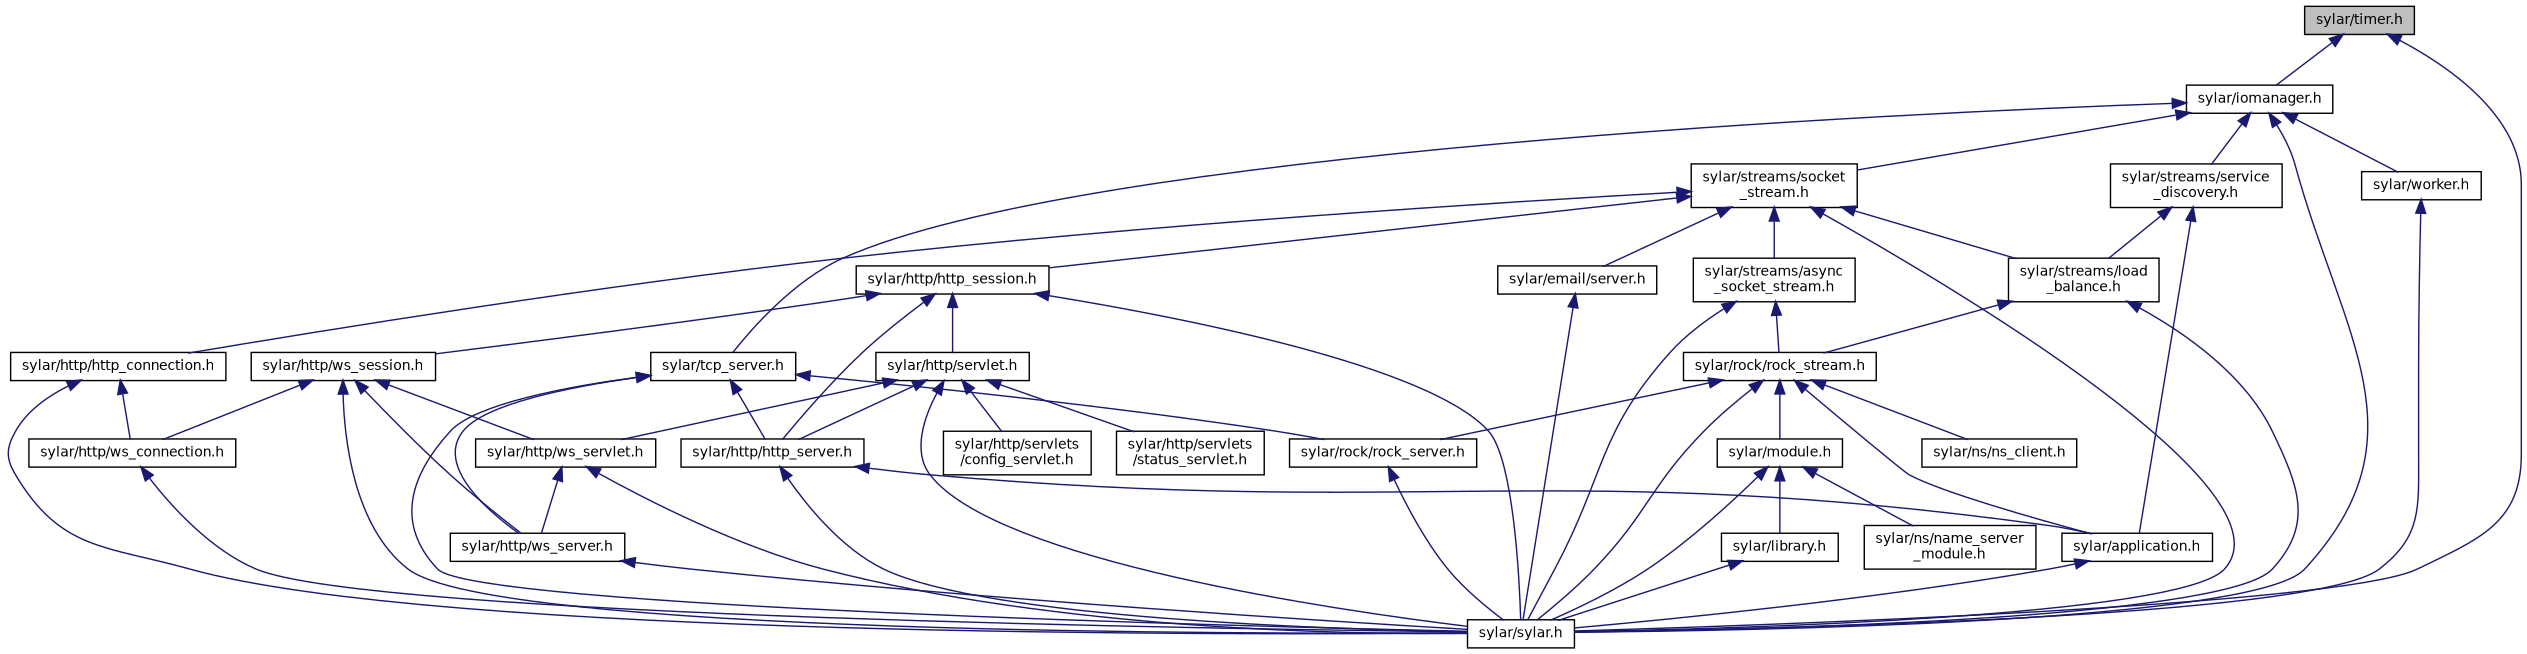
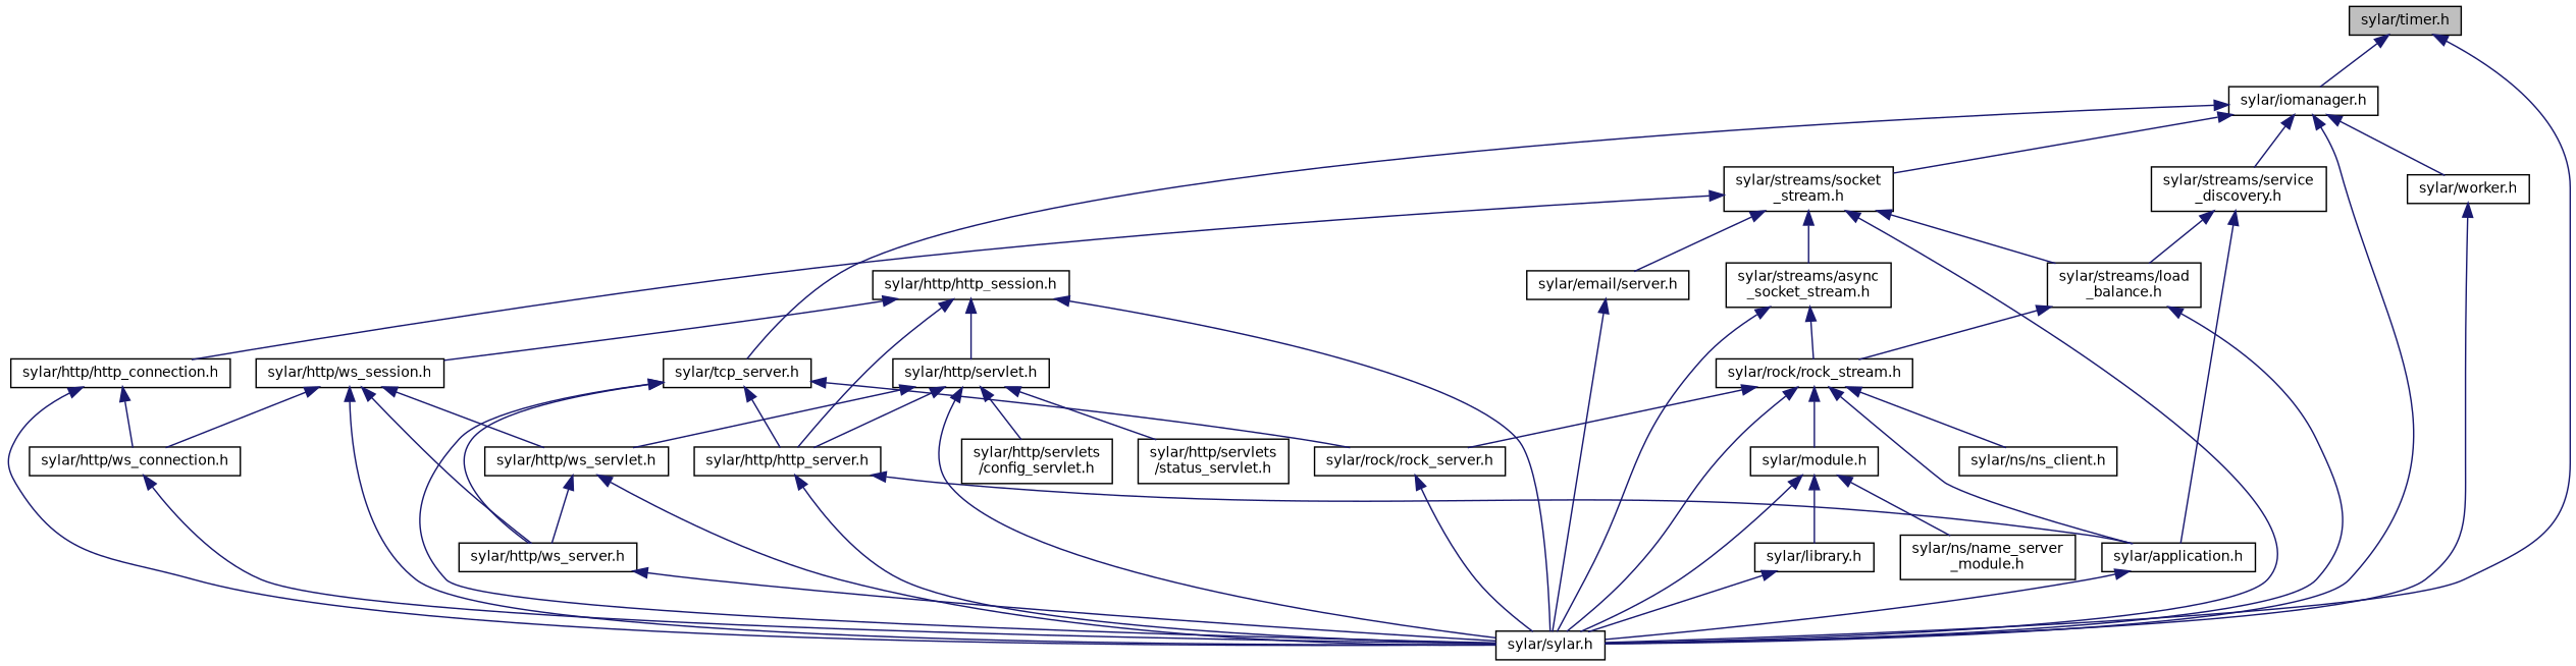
  digraph {
    node [color=black fillcolor=white fontname=Helvetica fontsize=10 shape=record style=filled]
    edge [color=midnightblue dir=back fontname=Helvetica fontsize=10 labelfontname=Helvetica labelfontsize=10 style=solid]
    n1 [fillcolor=grey75 fontcolor=black height=0.2 label="sylar/timer.h" width=0.4]
    n2 [height=0.2 label="sylar/iomanager.h" width=0.4]
    n3 [height=0.2 label="sylar/sylar.h" width=0.4]
    n4 [height=0.2 label="sylar/tcp_server.h" width=0.4]
    n5 [height=0.2 label="sylar/streams/socket\l_stream.h" width=0.4]
    n6 [height=0.2 label="sylar/streams/service\l_discovery.h" width=0.4]
    n7 [height=0.2 label="sylar/worker.h" width=0.4]
    n8 [height=0.2 label="sylar/http/http_server.h" width=0.4]
    n9 [height=0.2 label="sylar/http/ws_server.h" width=0.4]
    n10 [height=0.2 label="sylar/rock/rock_server.h" width=0.4]
    n11 [height=0.2 label="sylar/http/http_session.h" width=0.4]
    n12 [height=0.2 label="sylar/streams/async\l_socket_stream.h" width=0.4]
    n13 [height=0.2 label="sylar/streams/load\l_balance.h" width=0.4]
    n14 [height=0.2 label="sylar/email/server.h" width=0.4]
    n15 [height=0.2 label="sylar/http/http_connection.h" width=0.4]
    n16 [height=0.2 label="sylar/application.h" width=0.4]
    n17 [height=0.2 label="sylar/http/servlet.h" width=0.4]
    n18 [height=0.2 label="sylar/http/ws_session.h" width=0.4]
    n19 [height=0.2 label="sylar/rock/rock_stream.h" width=0.4]
    n20 [height=0.2 label="sylar/http/ws_connection.h" width=0.4]
    n21 [height=0.2 label="sylar/http/servlets\l/config_servlet.h" width=0.4]
    n22 [height=0.2 label="sylar/http/servlets\l/status_servlet.h" width=0.4]
    n23 [height=0.2 label="sylar/http/ws_servlet.h" width=0.4]
    n24 [height=0.2 label="sylar/module.h" width=0.4]
    n25 [height=0.2 label="sylar/ns/ns_client.h" width=0.4]
    n26 [height=0.2 label="sylar/library.h" width=0.4]
    n27 [height=0.2 label="sylar/ns/name_server\l_module.h" width=0.4]
    n1 -> n2
    n1 -> n3
    n2 -> n3
    n2 -> n4
    n2 -> n5
    n2 -> n6
    n2 -> n7
    n4 -> n3
    n4 -> n8
    n4 -> n9
    n4 -> n10
    n5 -> n3
-   n5 -> n11
    n5 -> n12
    n5 -> n13
    n5 -> n14
    n5 -> n15
    n6 -> n13
    n6 -> n16
    n7 -> n3
    n8 -> n3
    n8 -> n16
    n9 -> n3
    n10 -> n3
    n11 -> n3
    n11 -> n8
    n11 -> n17
    n11 -> n18
    n12 -> n3
    n12 -> n19
    n13 -> n3
    n13 -> n19
    n14 -> n3
    n15 -> n3
    n15 -> n20
    n16 -> n3
    n17 -> n3
    n17 -> n8
    n17 -> n21
    n17 -> n22
    n17 -> n23
    n18 -> n3
    n18 -> n9
    n18 -> n20
    n18 -> n23
    n19 -> n3
    n19 -> n10
    n19 -> n16
    n19 -> n24
    n19 -> n25
    n20 -> n3
    n23 -> n3
    n23 -> n9
    n24 -> n3
    n24 -> n26
    n24 -> n27
    n26 -> n3
  }
